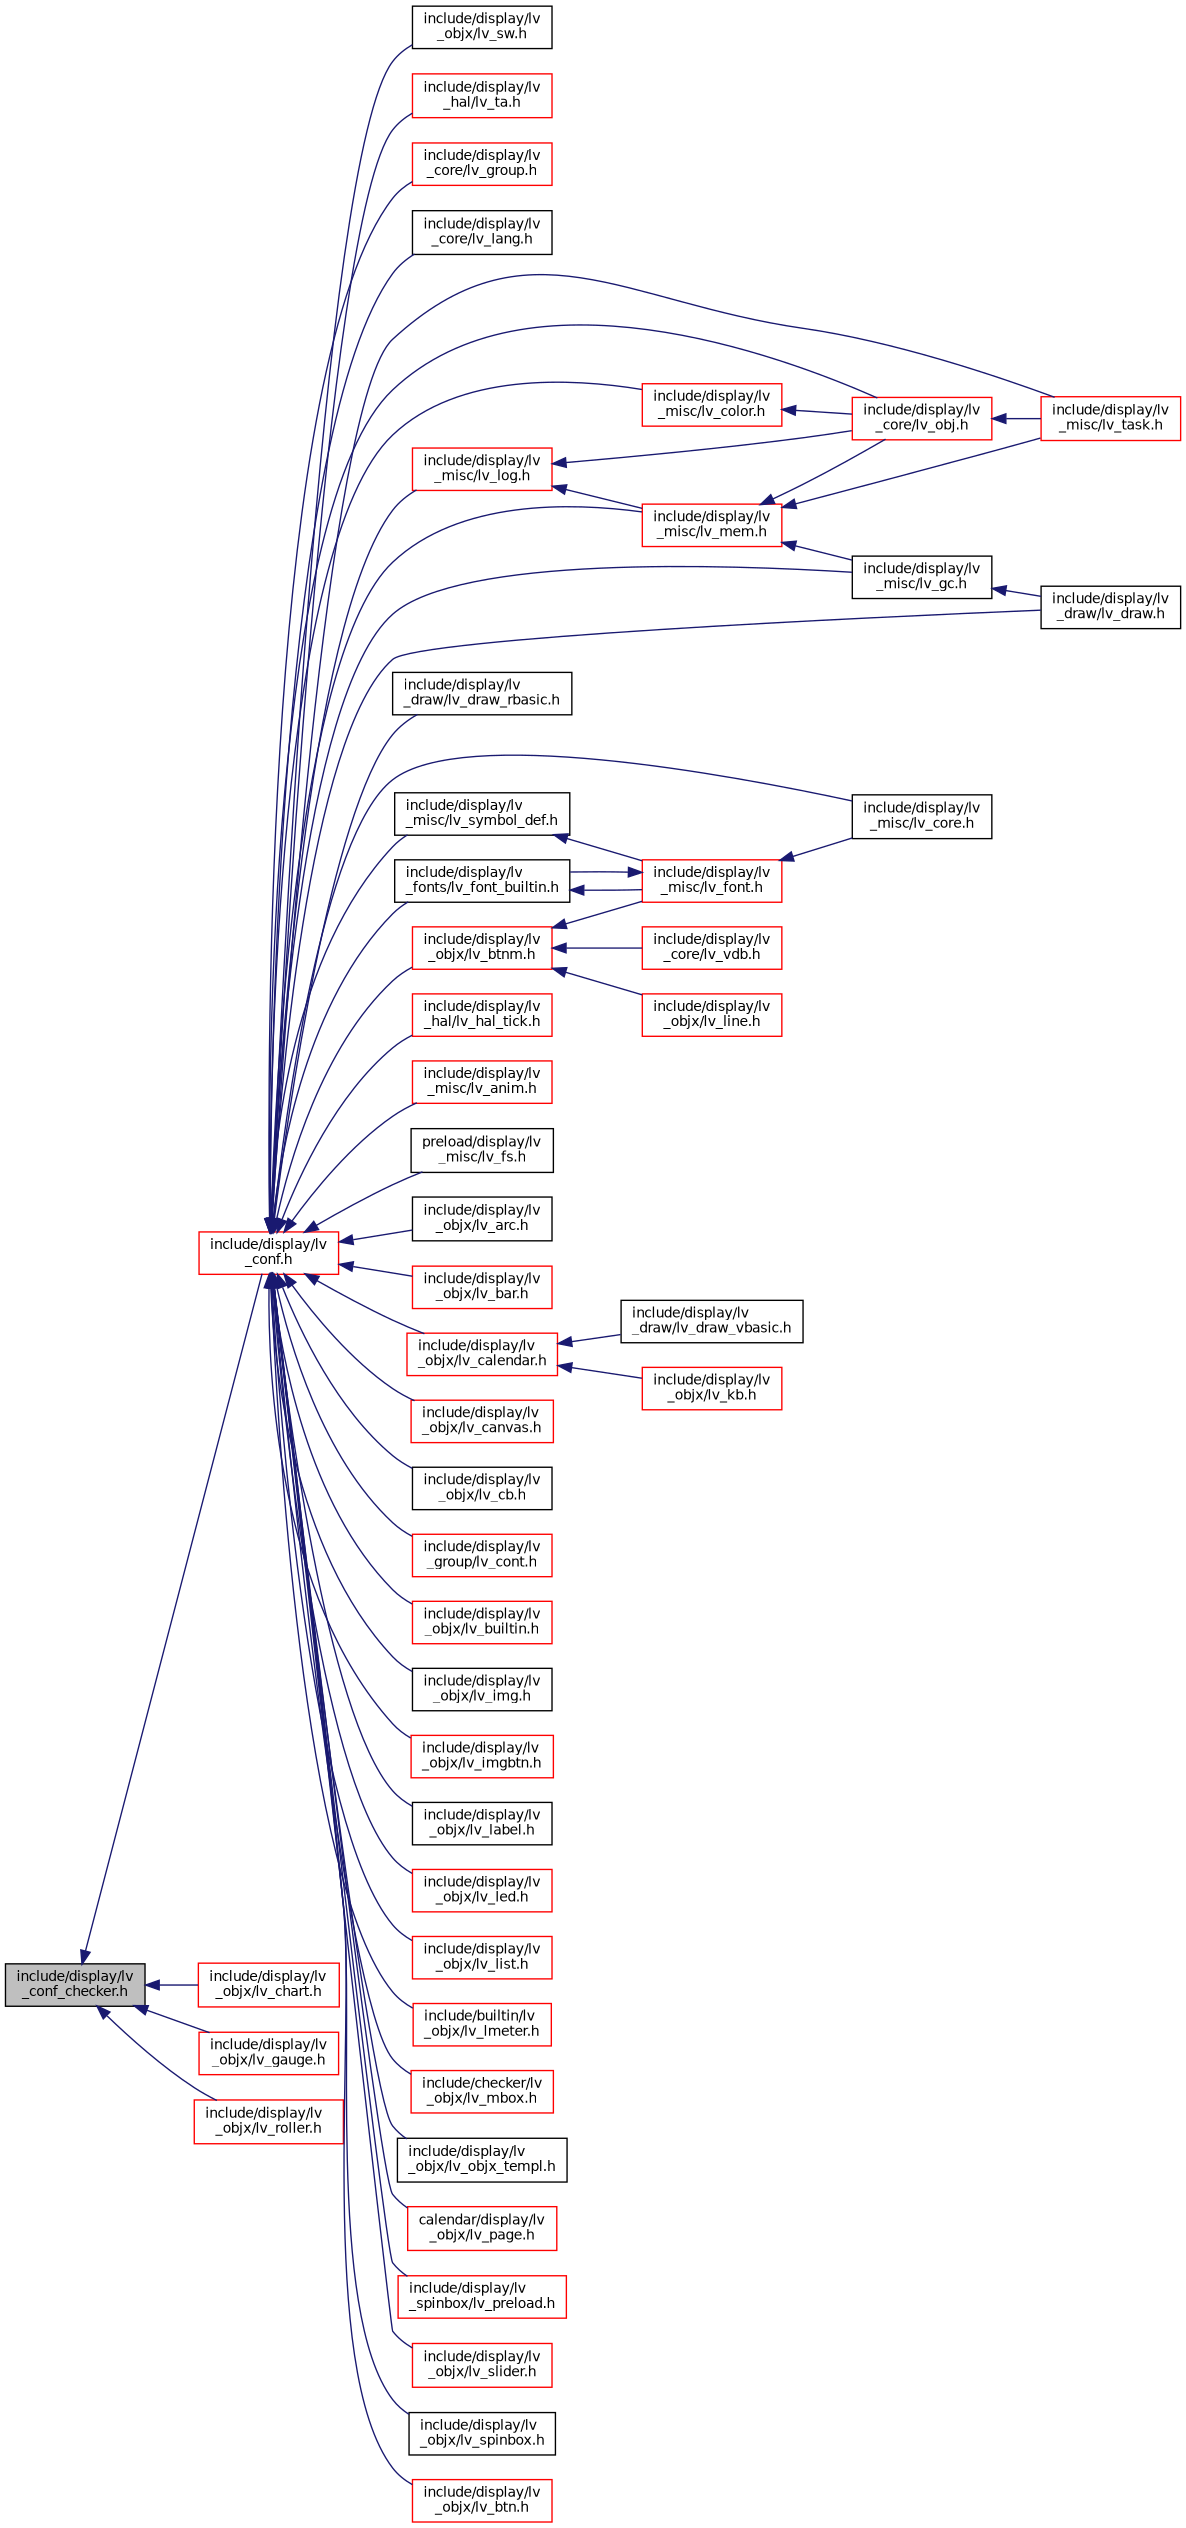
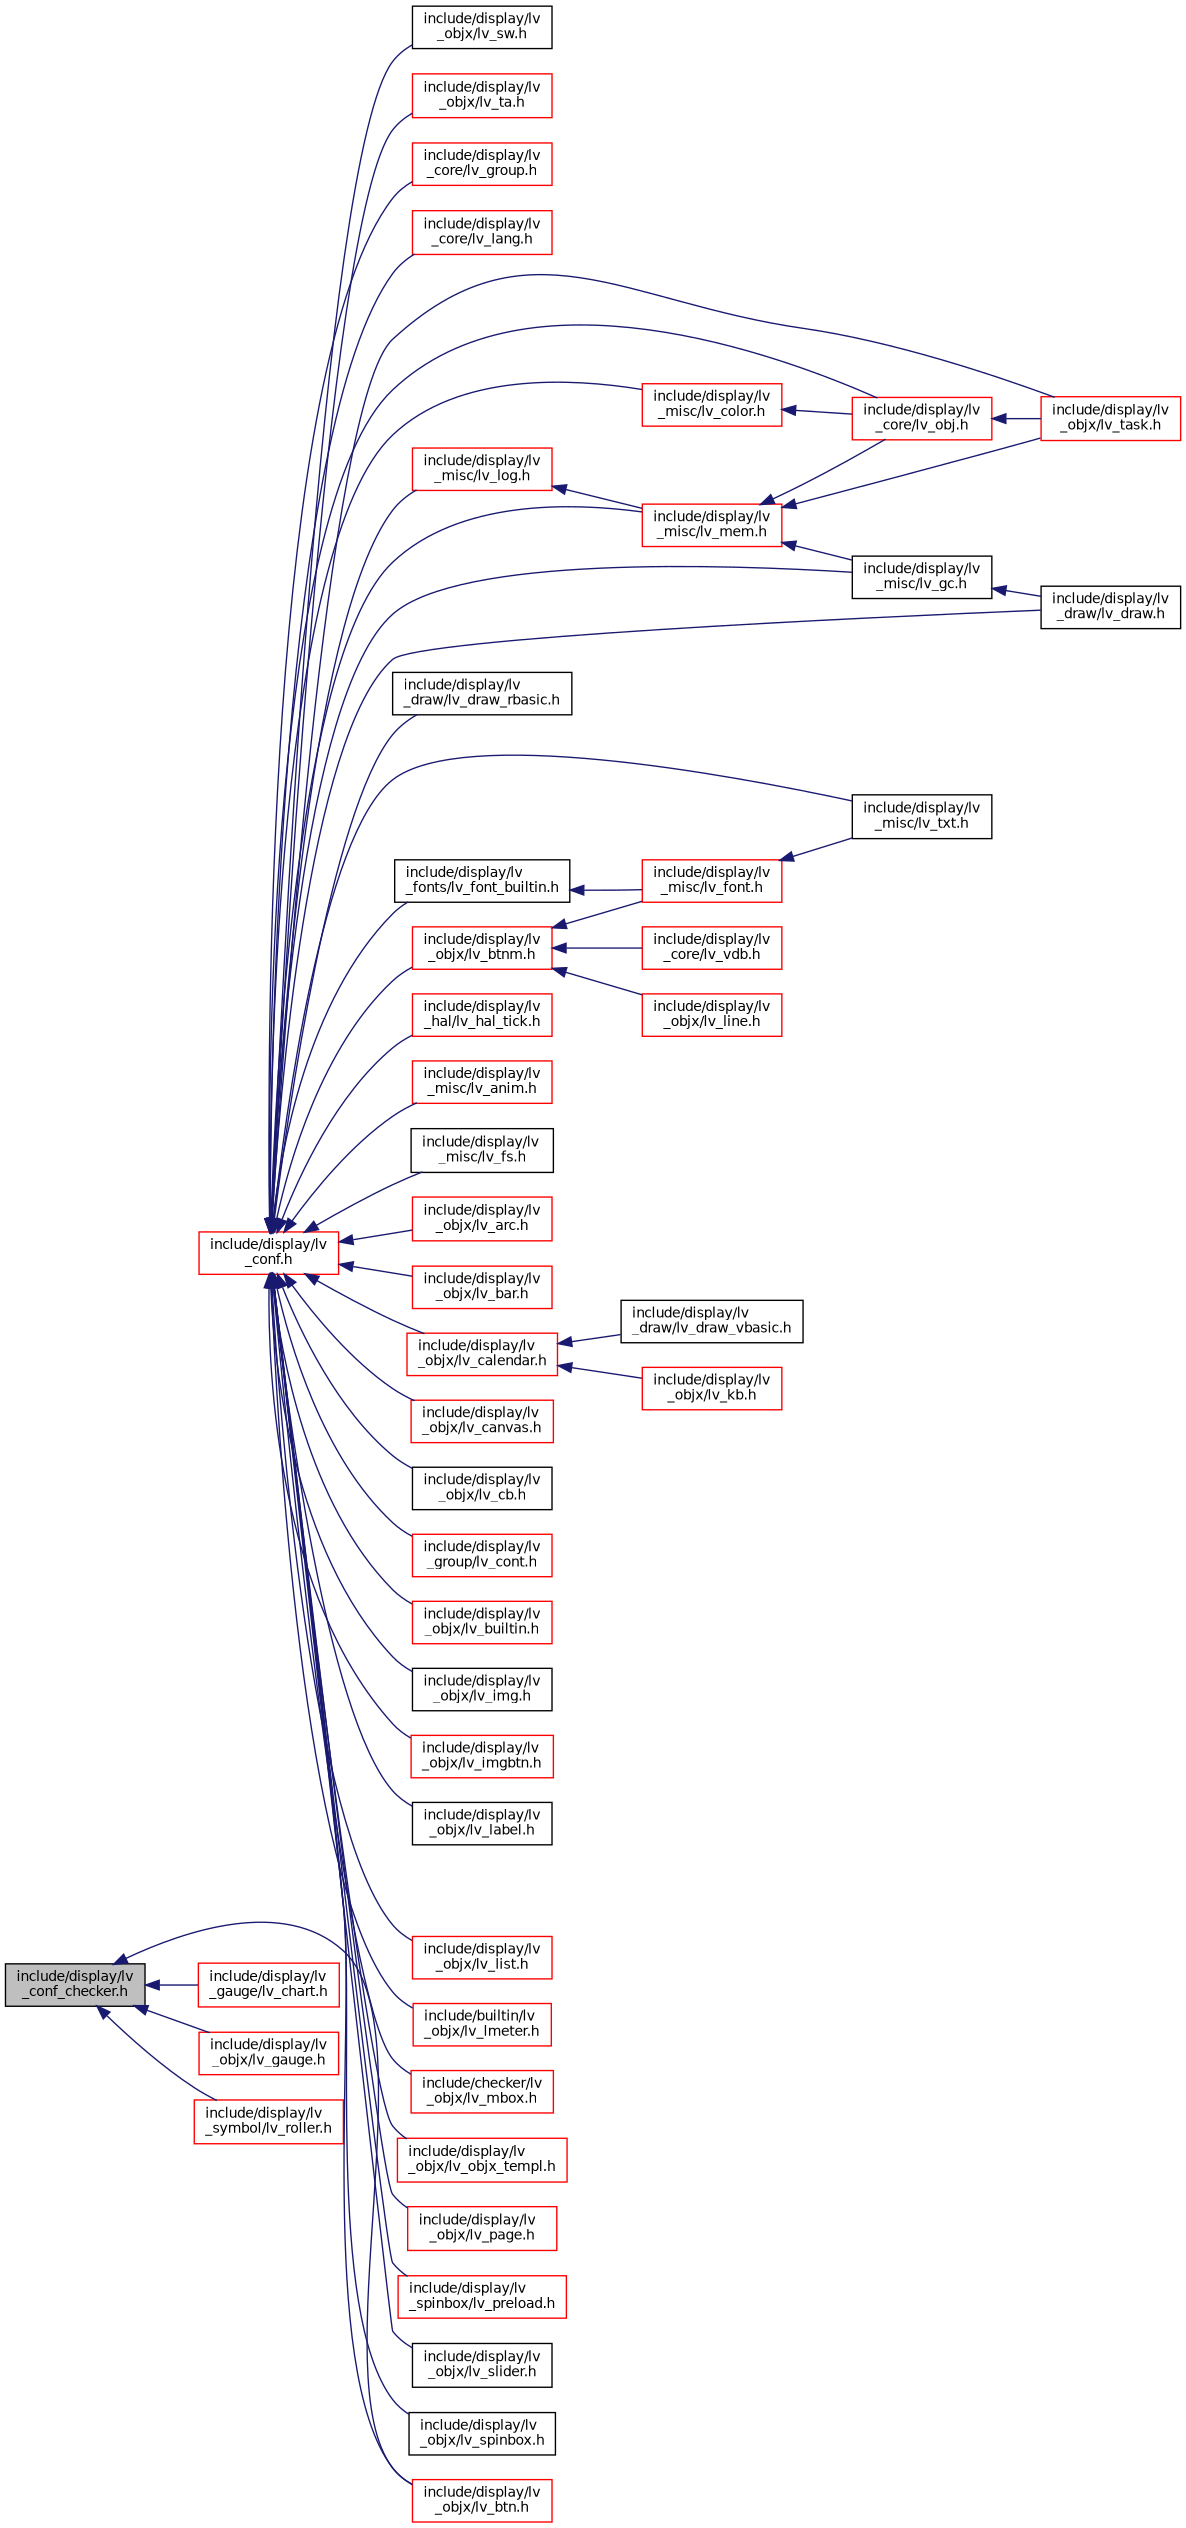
  digraph {
    rankdir=LR
    node [color=red fillcolor=white fontname=Helvetica fontsize=10 shape=record style=filled]
    edge [color=midnightblue dir=back fontname=Helvetica fontsize=10 labelfontname=Helvetica labelfontsize=10 style=solid]
    n1 [color=black fillcolor=grey75 fontcolor=black height=0.2 label="include/display/lv\l_conf_checker.h" width=0.4]
    n2 [height=0.2 label="include/display/lv\l_conf.h" width=0.4]
-   n3 [height=0.2 label="include/display/lv\l_objx/lv_chart.h" width=0.4]
+   n3 [height=0.2 label="include/display/lv\l_gauge/lv_chart.h" width=0.4]
    n4 [height=0.2 label="include/display/lv\l_objx/lv_gauge.h" width=0.4]
-   n5 [height=0.2 label="include/display/lv\l_objx/lv_roller.h" width=0.4]
+   n5 [height=0.2 label="include/display/lv\l_symbol/lv_roller.h" width=0.4]
    n6 [height=0.2 label="include/display/lv\l_core/lv_group.h" width=0.4]
-   n7 [color=black height=0.2 label="include/display/lv\l_core/lv_lang.h" width=0.4]
+   n7 [height=0.2 label="include/display/lv\l_core/lv_lang.h" width=0.4]
    n8 [height=0.2 label="include/display/lv\l_core/lv_obj.h" width=0.4]
    n9 [color=black height=0.2 label="include/display/lv\l_draw/lv_draw.h" width=0.4]
    n10 [color=black height=0.2 label="include/display/lv\l_draw/lv_draw_rbasic.h" width=0.4]
    n11 [color=black height=0.2 label="include/display/lv\l_fonts/lv_font_builtin.h" width=0.4]
-   n12 [color=black height=0.2 label="include/display/lv\l_misc/lv_core.h" width=0.4]
+   n12 [color=black height=0.2 label="include/display/lv\l_misc/lv_txt.h" width=0.4]
    n13 [height=0.2 label="include/display/lv\l_hal/lv_hal_tick.h" width=0.4]
    n14 [height=0.2 label="include/display/lv\l_misc/lv_anim.h" width=0.4]
    n15 [height=0.2 label="include/display/lv\l_misc/lv_color.h" width=0.4]
-   n16 [color=black height=0.2 label="preload/display/lv\l_misc/lv_fs.h" width=0.4]
+   n16 [color=black height=0.2 label="include/display/lv\l_misc/lv_fs.h" width=0.4]
    n17 [color=black height=0.2 label="include/display/lv\l_misc/lv_gc.h" width=0.4]
    n18 [height=0.2 label="include/display/lv\l_misc/lv_log.h" width=0.4]
    n19 [height=0.2 label="include/display/lv\l_misc/lv_mem.h" width=0.4]
-   n20 [height=0.2 label="include/display/lv\l_misc/lv_task.h" width=0.4]
-   n21 [color=black height=0.2 label="include/display/lv\l_misc/lv_symbol_def.h" width=0.4]
-   n22 [color=black height=0.2 label="include/display/lv\l_objx/lv_arc.h" width=0.4]
+   n20 [height=0.2 label="include/display/lv\l_objx/lv_task.h" width=0.4]
+   n22 [height=0.2 label="include/display/lv\l_objx/lv_arc.h" width=0.4]
    n23 [height=0.2 label="include/display/lv\l_objx/lv_bar.h" width=0.4]
    n24 [height=0.2 label="include/display/lv\l_objx/lv_btn.h" width=0.4]
    n25 [height=0.2 label="include/display/lv\l_objx/lv_btnm.h" width=0.4]
    n26 [height=0.2 label="include/display/lv\l_objx/lv_calendar.h" width=0.4]
    n27 [height=0.2 label="include/display/lv\l_objx/lv_canvas.h" width=0.4]
    n28 [color=black height=0.2 label="include/display/lv\l_objx/lv_cb.h" width=0.4]
    n29 [height=0.2 label="include/display/lv\l_group/lv_cont.h" width=0.4]
    n30 [height=0.2 label="include/display/lv\l_objx/lv_builtin.h" width=0.4]
    n31 [color=black height=0.2 label="include/display/lv\l_objx/lv_img.h" width=0.4]
    n32 [height=0.2 label="include/display/lv\l_objx/lv_imgbtn.h" width=0.4]
    n33 [color=black height=0.2 label="include/display/lv\l_objx/lv_label.h" width=0.4]
-   n34 [height=0.2 label="include/display/lv\l_objx/lv_led.h" width=0.4]
    n35 [height=0.2 label="include/display/lv\l_objx/lv_list.h" width=0.4]
    n36 [height=0.2 label="include/builtin/lv\l_objx/lv_lmeter.h" width=0.4]
    n37 [height=0.2 label="include/checker/lv\l_objx/lv_mbox.h" width=0.4]
-   n38 [color=black height=0.2 label="include/display/lv\l_objx/lv_objx_templ.h" width=0.4]
-   n39 [height=0.2 label="calendar/display/lv\l_objx/lv_page.h" width=0.4]
+   n38 [height=0.2 label="include/display/lv\l_objx/lv_objx_templ.h" width=0.4]
+   n39 [height=0.2 label="include/display/lv\l_objx/lv_page.h" width=0.4]
    n40 [height=0.2 label="include/display/lv\l_spinbox/lv_preload.h" width=0.4]
-   n41 [height=0.2 label="include/display/lv\l_objx/lv_slider.h" width=0.4]
+   n41 [color=black height=0.2 label="include/display/lv\l_objx/lv_slider.h" width=0.4]
    n42 [color=black height=0.2 label="include/display/lv\l_objx/lv_spinbox.h" width=0.4]
    n43 [color=black height=0.2 label="include/display/lv\l_objx/lv_sw.h" width=0.4]
-   n44 [height=0.2 label="include/display/lv\l_hal/lv_ta.h" width=0.4]
+   n44 [height=0.2 label="include/display/lv\l_objx/lv_ta.h" width=0.4]
    n45 [height=0.2 label="include/display/lv\l_core/lv_vdb.h" width=0.4]
    n46 [color=black height=0.2 label="include/display/lv\l_draw/lv_draw_vbasic.h" width=0.4]
    n47 [height=0.2 label="include/display/lv\l_misc/lv_font.h" width=0.4]
    n48 [height=0.2 label="include/display/lv\l_objx/lv_line.h" width=0.4]
    n49 [height=0.2 label="include/display/lv\l_objx/lv_kb.h" width=0.4]
-   n1 -> n2
+   n1 -> n24
    n1 -> n3
    n1 -> n4
    n1 -> n5
    n2 -> n6
    n2 -> n7
    n2 -> n8
    n2 -> n9
    n2 -> n10
    n2 -> n11
    n2 -> n12
    n2 -> n13
    n2 -> n14
    n2 -> n15
    n2 -> n16
    n2 -> n17
    n2 -> n18
    n2 -> n19
    n2 -> n20
-   n2 -> n21
    n2 -> n22
    n2 -> n23
    n2 -> n24
    n2 -> n25
    n2 -> n26
    n2 -> n27
    n2 -> n28
    n2 -> n29
    n2 -> n30
    n2 -> n31
    n2 -> n32
    n2 -> n33
-   n2 -> n34
    n2 -> n35
    n2 -> n36
    n2 -> n37
    n2 -> n38
    n2 -> n39
    n2 -> n40
    n2 -> n41
    n2 -> n42
    n2 -> n43
    n2 -> n44
    n8 -> n20
    n11 -> n47
    n15 -> n8
    n17 -> n9
-   n18 -> n8
    n18 -> n19
    n19 -> n8
    n19 -> n17
    n19 -> n20
-   n21 -> n47
    n25 -> n45
    n25 -> n47
    n25 -> n48
    n26 -> n46
    n26 -> n49
-   n47 -> n11
    n47 -> n12
  }
